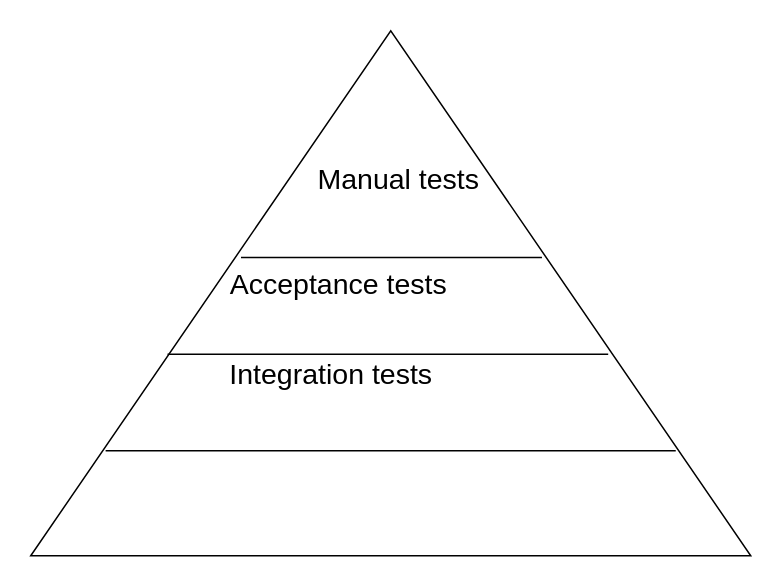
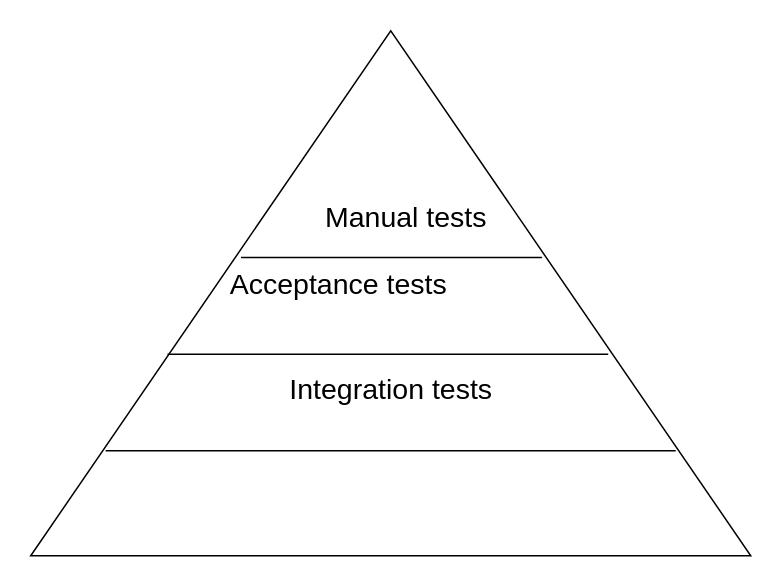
  <mxCell id="0" />
  <mxCell id="1" parent="0" />
  <mxCell id="2" value="" style="triangle;whiteSpace=wrap;html=1;direction=north;" parent="1" vertex="1"><mxGeometry x="20" y="20" width="480" height="350" as="geometry" /></mxCell>
  <mxCell id="3" value="" style="endArrow=none;html=1;exitX=0.2;exitY=0.104;exitDx=0;exitDy=0;exitPerimeter=0;" parent="1" source="2" edge="1"><mxGeometry width="50" height="50" relative="1" as="geometry"><mxPoint x="60" y="312" as="sourcePoint" /><mxPoint x="450" y="300" as="targetPoint" /></mxGeometry></mxCell>
  <mxCell id="4" value="" style="endArrow=none;html=1;entryX=0.384;entryY=0.802;entryDx=0;entryDy=0;entryPerimeter=0;exitX=0.384;exitY=0.19;exitDx=0;exitDy=0;exitPerimeter=0;" parent="1" source="2" target="2" edge="1"><mxGeometry width="50" height="50" relative="1" as="geometry"><mxPoint x="120" y="224" as="sourcePoint" /><mxPoint x="340" y="160" as="targetPoint" /></mxGeometry></mxCell>
  <mxCell id="5" value="" style="endArrow=none;html=1;exitX=0.568;exitY=0.292;exitDx=0;exitDy=0;exitPerimeter=0;entryX=0.568;entryY=0.71;entryDx=0;entryDy=0;entryPerimeter=0;" parent="1" source="2" target="2" edge="1"><mxGeometry width="50" height="50" relative="1" as="geometry"><mxPoint x="290" y="210" as="sourcePoint" /><mxPoint x="340" y="160" as="targetPoint" /></mxGeometry></mxCell>
- <mxCell id="6" value="Integration tests" style="text;html=1;strokeColor=none;fillColor=none;align=center;verticalAlign=middle;whiteSpace=wrap;rounded=0;fontSize=19;" parent="1" vertex="1"><mxGeometry x="132.5" y="240" width="175" height="20" as="geometry" /></mxCell>
+ <mxCell id="6" value="Integration tests" style="text;html=1;strokeColor=none;fillColor=none;align=center;verticalAlign=middle;whiteSpace=wrap;rounded=0;fontSize=19;" parent="1" vertex="1"><mxGeometry x="172.5" y="250" width="175" height="20" as="geometry" /></mxCell>
  <mxCell id="7" value="Acceptance tests" style="text;html=1;strokeColor=none;fillColor=none;align=center;verticalAlign=middle;whiteSpace=wrap;rounded=0;fontSize=19;" parent="1" vertex="1"><mxGeometry x="137.5" y="180" width="175" height="20" as="geometry" /></mxCell>
- <mxCell id="8" value="Manual tests" style="text;html=1;strokeColor=none;fillColor=none;align=center;verticalAlign=middle;whiteSpace=wrap;rounded=0;fontSize=19;" parent="1" vertex="1"><mxGeometry x="177.5" y="110" width="175" height="20" as="geometry" /></mxCell>
+ <mxCell id="8" value="Manual tests" style="text;html=1;strokeColor=none;fillColor=none;align=center;verticalAlign=middle;whiteSpace=wrap;rounded=0;fontSize=19;" parent="1" vertex="1"><mxGeometry x="182.5" y="135" width="175" height="20" as="geometry" /></mxCell>
